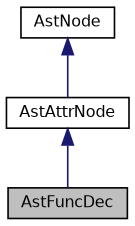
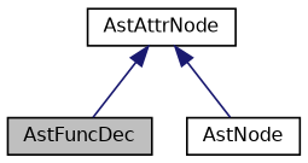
  digraph {
    node [color=black fillcolor=white fontname=Helvetica fontsize=10 shape=record style=filled]
    edge [color=midnightblue dir=back fontname=Helvetica fontsize=10 labelfontname=Helvetica labelfontsize=10 style=solid]
    n1 [fillcolor=grey75 fontcolor=black height=0.2 label=AstFuncDec width=0.4]
    n2 [height=0.2 label=AstAttrNode width=0.4]
    n3 [height=0.2 label=AstNode width=0.4]
    n2 -> n1
-   n3 -> n2
+   n2 -> n3
  }
